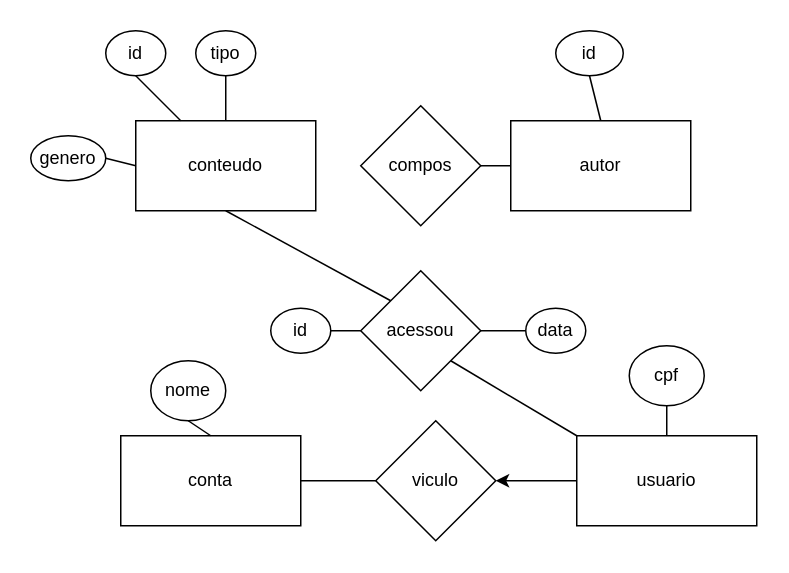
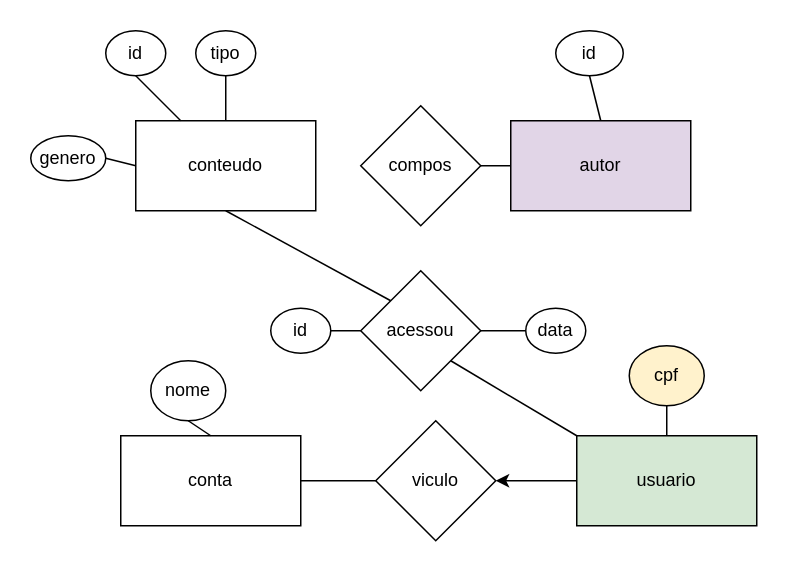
  <mxCell id="0" />
  <mxCell id="1" parent="0" />
  <mxCell id="2" value="conteudo" style="rounded=0;whiteSpace=wrap;html=1;" vertex="1" parent="1"><mxGeometry x="90" y="80" width="120" height="60" as="geometry" /></mxCell>
  <mxCell id="3" style="rounded=0;orthogonalLoop=1;jettySize=auto;html=1;exitX=0.5;exitY=1;exitDx=0;exitDy=0;entryX=0.25;entryY=0;entryDx=0;entryDy=0;endArrow=none;endFill=0;" edge="1" parent="1" source="4" target="2"><mxGeometry relative="1" as="geometry" /></mxCell>
  <mxCell id="4" value="id" style="ellipse;whiteSpace=wrap;html=1;" vertex="1" parent="1"><mxGeometry x="70" y="20" width="40" height="30" as="geometry" /></mxCell>
  <mxCell id="5" style="rounded=0;orthogonalLoop=1;jettySize=auto;html=1;exitX=0.5;exitY=1;exitDx=0;exitDy=0;entryX=0.5;entryY=0;entryDx=0;entryDy=0;endArrow=none;endFill=0;" edge="1" parent="1" source="6" target="2"><mxGeometry relative="1" as="geometry" /></mxCell>
  <mxCell id="6" value="tipo" style="ellipse;whiteSpace=wrap;html=1;" vertex="1" parent="1"><mxGeometry x="130" y="20" width="40" height="30" as="geometry" /></mxCell>
- <mxCell id="7" value="autor" style="rounded=0;whiteSpace=wrap;html=1;" vertex="1" parent="1"><mxGeometry x="340" y="80" width="120" height="60" as="geometry" /></mxCell>
+ <mxCell id="7" value="autor" style="rounded=0;whiteSpace=wrap;html=1;fillColor=#e1d5e7;" vertex="1" parent="1"><mxGeometry x="340" y="80" width="120" height="60" as="geometry" /></mxCell>
  <mxCell id="8" style="rounded=0;orthogonalLoop=1;jettySize=auto;html=1;exitX=0.5;exitY=1;exitDx=0;exitDy=0;entryX=0.5;entryY=0;entryDx=0;entryDy=0;endArrow=none;endFill=0;" edge="1" parent="1" source="9" target="7"><mxGeometry relative="1" as="geometry" /></mxCell>
  <mxCell id="9" value="id" style="ellipse;whiteSpace=wrap;html=1;" vertex="1" parent="1"><mxGeometry x="370" y="20" width="45" height="30" as="geometry" /></mxCell>
  <mxCell id="10" style="rounded=0;orthogonalLoop=1;jettySize=auto;html=1;exitX=1;exitY=0.5;exitDx=0;exitDy=0;entryX=0;entryY=0.5;entryDx=0;entryDy=0;endArrow=none;endFill=0;" edge="1" parent="1" source="11" target="7"><mxGeometry relative="1" as="geometry" /></mxCell>
  <mxCell id="11" value="compos" style="rhombus;whiteSpace=wrap;html=1;" vertex="1" parent="1"><mxGeometry x="240" y="70" width="80" height="80" as="geometry" /></mxCell>
  <mxCell id="12" style="rounded=0;orthogonalLoop=1;jettySize=auto;html=1;exitX=1;exitY=0.5;exitDx=0;exitDy=0;entryX=0;entryY=0.5;entryDx=0;entryDy=0;endArrow=none;endFill=0;" edge="1" parent="1" source="13" target="2"><mxGeometry relative="1" as="geometry" /></mxCell>
  <mxCell id="13" value="genero" style="ellipse;whiteSpace=wrap;html=1;" vertex="1" parent="1"><mxGeometry x="20" y="90" width="50" height="30" as="geometry" /></mxCell>
  <mxCell id="14" style="rounded=0;orthogonalLoop=1;jettySize=auto;html=1;exitX=0;exitY=0.5;exitDx=0;exitDy=0;endArrow=classic;endFill=1;" edge="1" parent="1" source="16" target="19"><mxGeometry relative="1" as="geometry" /></mxCell>
  <mxCell id="15" style="rounded=0;orthogonalLoop=1;jettySize=auto;html=1;exitX=0;exitY=0;exitDx=0;exitDy=0;entryX=1;entryY=1;entryDx=0;entryDy=0;endArrow=none;endFill=0;" edge="1" parent="1" source="16" target="25"><mxGeometry relative="1" as="geometry" /></mxCell>
- <mxCell id="16" value="usuario" style="rounded=0;whiteSpace=wrap;html=1;" vertex="1" parent="1"><mxGeometry x="384" y="290" width="120" height="60" as="geometry" /></mxCell>
+ <mxCell id="16" value="usuario" style="rounded=0;whiteSpace=wrap;html=1;fillColor=#d5e8d4;" vertex="1" parent="1"><mxGeometry x="384" y="290" width="120" height="60" as="geometry" /></mxCell>
  <mxCell id="17" value="conta" style="rounded=0;whiteSpace=wrap;html=1;" vertex="1" parent="1"><mxGeometry x="80" y="290" width="120" height="60" as="geometry" /></mxCell>
  <mxCell id="18" style="rounded=0;orthogonalLoop=1;jettySize=auto;html=1;exitX=0;exitY=0.5;exitDx=0;exitDy=0;endArrow=none;endFill=0;" edge="1" parent="1" source="19" target="17"><mxGeometry relative="1" as="geometry" /></mxCell>
  <mxCell id="19" value="viculo" style="rhombus;whiteSpace=wrap;html=1;" vertex="1" parent="1"><mxGeometry x="250" y="280" width="80" height="80" as="geometry" /></mxCell>
  <mxCell id="20" style="rounded=0;orthogonalLoop=1;jettySize=auto;html=1;exitX=0.5;exitY=1;exitDx=0;exitDy=0;entryX=0.5;entryY=0;entryDx=0;entryDy=0;endArrow=none;endFill=0;" edge="1" parent="1" source="21" target="17"><mxGeometry relative="1" as="geometry" /></mxCell>
  <mxCell id="21" value="nome" style="ellipse;whiteSpace=wrap;html=1;" vertex="1" parent="1"><mxGeometry x="100" y="240" width="50" height="40" as="geometry" /></mxCell>
  <mxCell id="22" style="rounded=0;orthogonalLoop=1;jettySize=auto;html=1;exitX=0.5;exitY=1;exitDx=0;exitDy=0;entryX=0.5;entryY=0;entryDx=0;entryDy=0;endArrow=none;endFill=0;" edge="1" parent="1" source="23" target="16"><mxGeometry relative="1" as="geometry" /></mxCell>
- <mxCell id="23" value="cpf" style="ellipse;whiteSpace=wrap;html=1;" vertex="1" parent="1"><mxGeometry x="419" y="230" width="50" height="40" as="geometry" /></mxCell>
+ <mxCell id="23" value="cpf" style="ellipse;whiteSpace=wrap;html=1;fillColor=#fff2cc;" vertex="1" parent="1"><mxGeometry x="419" y="230" width="50" height="40" as="geometry" /></mxCell>
  <mxCell id="24" style="rounded=0;orthogonalLoop=1;jettySize=auto;html=1;exitX=0;exitY=0;exitDx=0;exitDy=0;entryX=0.5;entryY=1;entryDx=0;entryDy=0;endArrow=none;endFill=0;" edge="1" parent="1" source="25" target="2"><mxGeometry relative="1" as="geometry" /></mxCell>
  <mxCell id="25" value="acessou" style="rhombus;whiteSpace=wrap;html=1;" vertex="1" parent="1"><mxGeometry x="240" y="180" width="80" height="80" as="geometry" /></mxCell>
  <mxCell id="26" style="rounded=0;orthogonalLoop=1;jettySize=auto;html=1;exitX=1;exitY=0.5;exitDx=0;exitDy=0;entryX=0;entryY=0.5;entryDx=0;entryDy=0;endArrow=none;endFill=0;" edge="1" parent="1" source="27" target="25"><mxGeometry relative="1" as="geometry" /></mxCell>
  <mxCell id="27" value="id" style="ellipse;whiteSpace=wrap;html=1;" vertex="1" parent="1"><mxGeometry x="180" y="205" width="40" height="30" as="geometry" /></mxCell>
  <mxCell id="28" style="rounded=0;orthogonalLoop=1;jettySize=auto;html=1;exitX=0;exitY=0.5;exitDx=0;exitDy=0;entryX=1;entryY=0.5;entryDx=0;entryDy=0;endArrow=none;endFill=0;" edge="1" parent="1" source="29" target="25"><mxGeometry relative="1" as="geometry" /></mxCell>
  <mxCell id="29" value="data" style="ellipse;whiteSpace=wrap;html=1;" vertex="1" parent="1"><mxGeometry x="350" y="205" width="40" height="30" as="geometry" /></mxCell>
